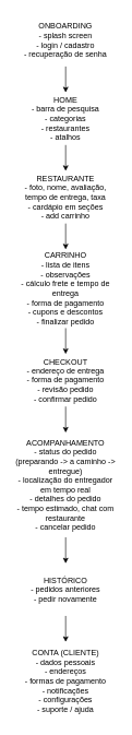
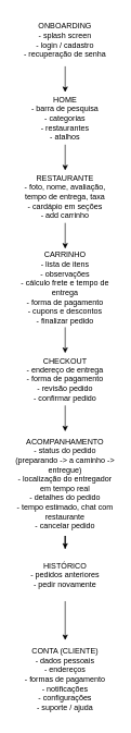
  <mxCell id="0" />
  <mxCell id="1" parent="0" />
  <mxCell id="2" style="edgeStyle=orthogonalEdgeStyle;rounded=0;orthogonalLoop=1;jettySize=auto;html=1;entryX=0.5;entryY=0;entryDx=0;entryDy=0;" edge="1" parent="1" source="3" target="5"><mxGeometry relative="1" as="geometry" /></mxCell>
  <mxCell id="3" value="&lt;div&gt;ONBOARDING&lt;/div&gt;&lt;div&gt;- splash screen&lt;/div&gt;&lt;div&gt;- login / cadastro&lt;/div&gt;&lt;div&gt;- recuperação de senha&lt;/div&gt;" style="rounded=0;whiteSpace=wrap;html=1;fillColor=light-dark(#FFFFFF,#11A200);strokeColor=none;fontColor=light-dark(#000000,#FFFFFF);" vertex="1" parent="1"><mxGeometry x="20" y="20" width="160" height="80" as="geometry" /></mxCell>
  <mxCell id="4" style="edgeStyle=orthogonalEdgeStyle;rounded=0;orthogonalLoop=1;jettySize=auto;html=1;entryX=0.5;entryY=0;entryDx=0;entryDy=0;" edge="1" parent="1" source="5" target="7"><mxGeometry relative="1" as="geometry" /></mxCell>
  <mxCell id="5" value="&lt;div&gt;HOME&lt;/div&gt;&lt;div&gt;- barra de pesquisa&lt;/div&gt;&lt;div&gt;- categorias&lt;/div&gt;&lt;div&gt;- restaurantes&lt;/div&gt;&lt;div&gt;- atalhos&lt;/div&gt;" style="rounded=0;whiteSpace=wrap;html=1;fillColor=light-dark(#FFFFFF,#1850AA);strokeColor=none;fontColor=light-dark(#000000,#E4E4E4);" vertex="1" parent="1"><mxGeometry x="20" y="140" width="160" height="80" as="geometry" /></mxCell>
  <mxCell id="6" style="edgeStyle=orthogonalEdgeStyle;rounded=0;orthogonalLoop=1;jettySize=auto;html=1;entryX=0.5;entryY=0;entryDx=0;entryDy=0;" edge="1" parent="1" source="7" target="9"><mxGeometry relative="1" as="geometry" /></mxCell>
  <mxCell id="7" value="&lt;div&gt;RESTAURANTE&lt;/div&gt;&lt;div&gt;- foto, nome, avaliação, tempo de entrega, taxa&lt;/div&gt;&lt;div&gt;- cardápio em seções&lt;/div&gt;&lt;div&gt;- add carrinho&lt;/div&gt;" style="rounded=0;whiteSpace=wrap;html=1;fillColor=light-dark(#FFFFFF,#1850AA);strokeColor=none;fontColor=light-dark(#000000,#E4E4E4);" vertex="1" parent="1"><mxGeometry x="20" y="260" width="160" height="80" as="geometry" /></mxCell>
  <mxCell id="8" style="edgeStyle=orthogonalEdgeStyle;rounded=0;orthogonalLoop=1;jettySize=auto;html=1;entryX=0.5;entryY=0;entryDx=0;entryDy=0;" edge="1" parent="1" source="9" target="11"><mxGeometry relative="1" as="geometry" /></mxCell>
  <mxCell id="9" value="&lt;div&gt;CARRINHO&lt;/div&gt;&lt;div&gt;- lista de itens&lt;/div&gt;&lt;div&gt;- observações&lt;/div&gt;&lt;div&gt;- cálculo frete e tempo de entrega&lt;/div&gt;&lt;div&gt;- forma de pagamento&lt;/div&gt;&lt;div&gt;- cupons e descontos&lt;/div&gt;&lt;div&gt;- finalizar pedido&lt;/div&gt;" style="rounded=0;whiteSpace=wrap;html=1;fillColor=light-dark(#FFFFFF,#1850AA);strokeColor=none;fontColor=light-dark(#000000,#E4E4E4);" vertex="1" parent="1"><mxGeometry x="20" y="380" width="160" height="120" as="geometry" /></mxCell>
  <mxCell id="10" style="edgeStyle=orthogonalEdgeStyle;rounded=0;orthogonalLoop=1;jettySize=auto;html=1;entryX=0.5;entryY=0;entryDx=0;entryDy=0;" edge="1" parent="1" source="11" target="13"><mxGeometry relative="1" as="geometry" /></mxCell>
  <mxCell id="11" value="&lt;div&gt;CHECKOUT&lt;/div&gt;&lt;div&gt;- endereço de entrega&lt;/div&gt;&lt;div&gt;- forma de pagamento&lt;/div&gt;&lt;div&gt;- revisão pedido&lt;/div&gt;&lt;div&gt;- confirmar pedido&lt;/div&gt;" style="rounded=0;whiteSpace=wrap;html=1;fillColor=light-dark(#FFFFFF,#1850AA);strokeColor=none;fontColor=light-dark(#000000,#E4E4E4);" vertex="1" parent="1"><mxGeometry x="20" y="540" width="160" height="80" as="geometry" /></mxCell>
  <mxCell id="12" style="edgeStyle=orthogonalEdgeStyle;rounded=0;orthogonalLoop=1;jettySize=auto;html=1;entryX=0.5;entryY=0;entryDx=0;entryDy=0;" edge="1" parent="1" source="13" target="15"><mxGeometry relative="1" as="geometry" /></mxCell>
  <mxCell id="13" value="&lt;div&gt;ACOMPANHAMENTO&lt;/div&gt;&lt;div&gt;- status do pedido (preparando -&amp;gt; a caminho -&amp;gt; entregue)&lt;/div&gt;&lt;div&gt;- localização do entregador em tempo real&lt;/div&gt;&lt;div&gt;- detalhes do pedido&lt;/div&gt;&lt;div&gt;- tempo estimado, chat com restaurante&lt;/div&gt;&lt;div&gt;- cancelar pedido&lt;/div&gt;" style="rounded=0;whiteSpace=wrap;html=1;fillColor=light-dark(#FFFFFF,#1850AA);strokeColor=none;fontColor=light-dark(#000000,#E4E4E4);" vertex="1" parent="1"><mxGeometry x="20" y="660" width="160" height="160" as="geometry" /></mxCell>
  <mxCell id="14" style="edgeStyle=orthogonalEdgeStyle;rounded=0;orthogonalLoop=1;jettySize=auto;html=1;entryX=0.5;entryY=0;entryDx=0;entryDy=0;" edge="1" parent="1" source="15" target="16"><mxGeometry relative="1" as="geometry" /></mxCell>
- <mxCell id="15" value="&lt;div&gt;HISTÓRICO&lt;/div&gt;&lt;div&gt;- pedidos anteriores&lt;/div&gt;&lt;div&gt;- pedir novamente&lt;/div&gt;" style="rounded=0;whiteSpace=wrap;html=1;fillColor=light-dark(#FFFFFF,#1850AA);strokeColor=none;fontColor=light-dark(#000000,#E4E4E4);" vertex="1" parent="1"><mxGeometry x="20" y="860" width="160" height="80" as="geometry" /></mxCell>
+ <mxCell id="15" value="&lt;div&gt;HISTÓRICO&lt;/div&gt;&lt;div&gt;- pedidos anteriores&lt;/div&gt;&lt;div&gt;- pedir novamente&lt;/div&gt;" style="rounded=0;whiteSpace=wrap;html=1;fillColor=light-dark(#FFFFFF,#1850AA);strokeColor=none;fontColor=light-dark(#000000,#E4E4E4);" vertex="1" parent="1"><mxGeometry x="20" y="840" width="160" height="80" as="geometry" /></mxCell>
  <mxCell id="16" value="&lt;div&gt;CONTA (CLIENTE)&lt;/div&gt;&lt;div&gt;- dados pessoais&lt;/div&gt;&lt;div&gt;- endereços&lt;/div&gt;&lt;div&gt;- formas de pagamento&lt;/div&gt;&lt;div&gt;- notificações&lt;/div&gt;&lt;div&gt;- configurações&lt;/div&gt;&lt;div&gt;- suporte / ajuda&lt;/div&gt;" style="rounded=0;whiteSpace=wrap;html=1;fillColor=light-dark(#FFFFFF,#D00000);strokeColor=none;fontColor=light-dark(#000000,#E4E4E4);" vertex="1" parent="1"><mxGeometry x="20" y="980" width="160" height="120" as="geometry" /></mxCell>
